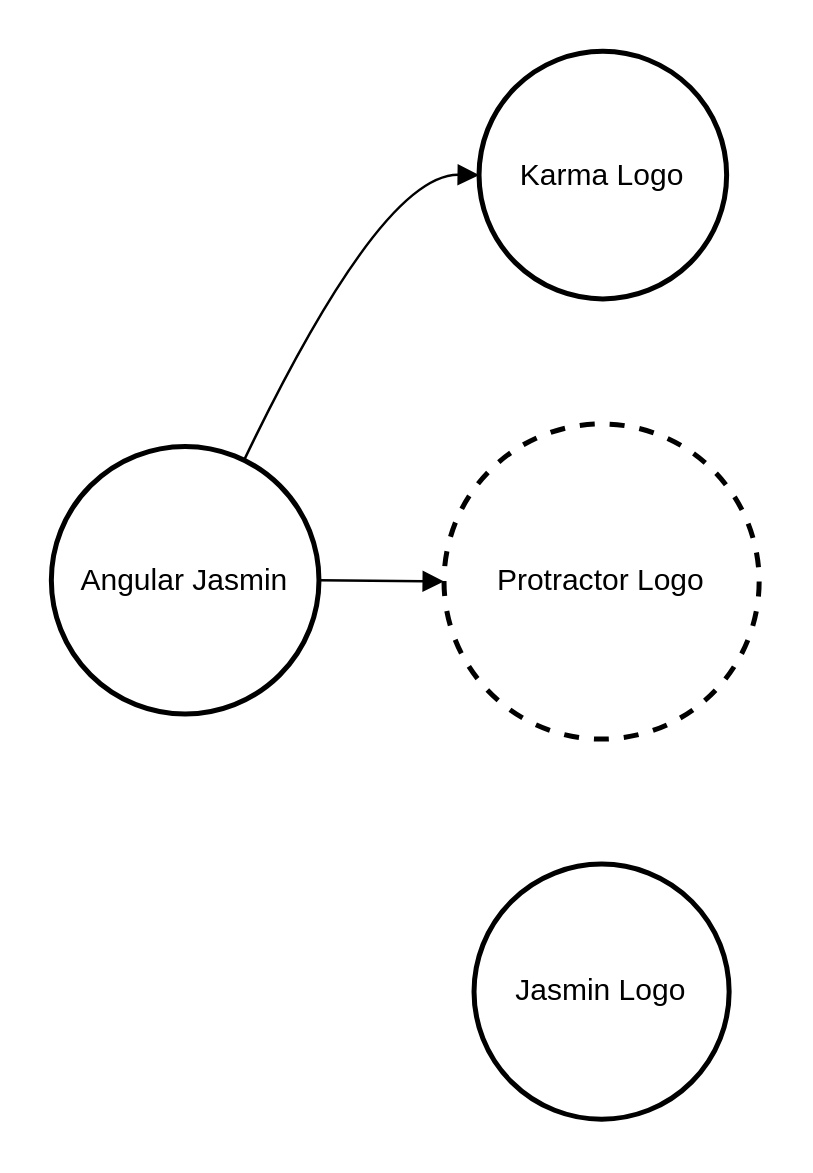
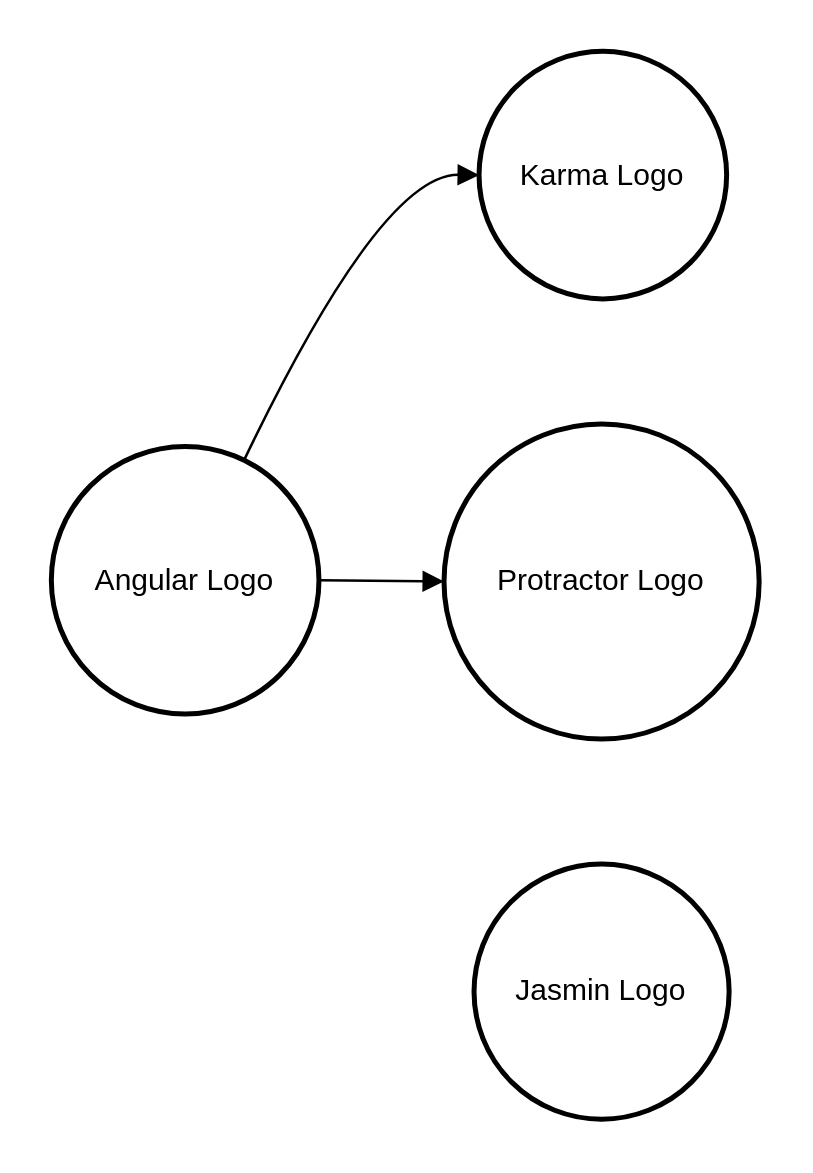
  <mxCell id="0" />
  <mxCell id="1" parent="0" />
- <mxCell id="2" value="Angular Jasmin" style="ellipse;aspect=fixed;strokeWidth=2;whiteSpace=wrap;" vertex="1" parent="1"><mxGeometry y="178" width="107" height="107" as="geometry" x="20" /></mxCell>
+ <mxCell id="2" value="Angular Logo" style="ellipse;aspect=fixed;strokeWidth=2;whiteSpace=wrap;" vertex="1" parent="1"><mxGeometry y="178" width="107" height="107" as="geometry" x="20" /></mxCell>
  <mxCell id="3" value="Karma Logo" style="ellipse;aspect=fixed;strokeWidth=2;whiteSpace=wrap;" vertex="1" parent="1"><mxGeometry x="191" width="99" height="99" as="geometry" y="20" /></mxCell>
- <mxCell id="4" value="Protractor Logo" style="ellipse;aspect=fixed;strokeWidth=2;whiteSpace=wrap;dashed=1;" vertex="1" parent="1"><mxGeometry x="177" y="169" width="126" height="126" as="geometry" /></mxCell>
+ <mxCell id="4" value="Protractor Logo" style="ellipse;aspect=fixed;strokeWidth=2;whiteSpace=wrap;" vertex="1" parent="1"><mxGeometry x="177" y="169" width="126" height="126" as="geometry" /></mxCell>
  <mxCell id="5" value="Jasmin Logo" style="ellipse;aspect=fixed;strokeWidth=2;whiteSpace=wrap;" vertex="1" parent="1"><mxGeometry x="189" y="345" width="102" height="102" as="geometry" /></mxCell>
  <mxCell id="6" value="" style="curved=1;startArrow=none;endArrow=block;exitX=0.75;exitY=0;entryX=0;entryY=0.5;" edge="1" parent="1" source="2" target="3"><mxGeometry relative="1" as="geometry"><Array as="points"><mxPoint x="152" y="69" /></Array></mxGeometry></mxCell>
  <mxCell id="7" value="" style="curved=1;startArrow=none;endArrow=block;exitX=1;exitY=0.5;entryX=0;entryY=0.5;" edge="1" parent="1" source="2" target="4"><mxGeometry relative="1" as="geometry"><Array as="points" /></mxGeometry></mxCell>
